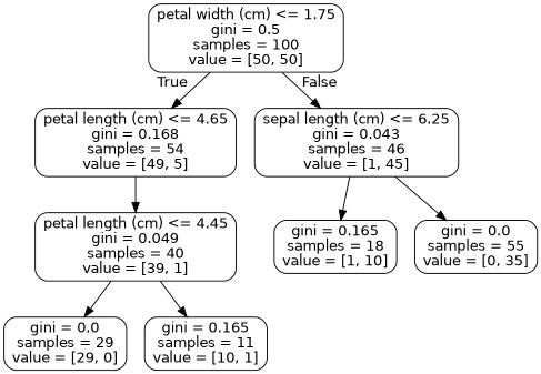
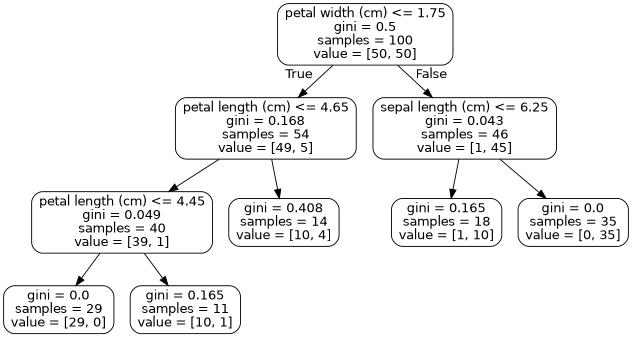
  digraph {
    node [color=black fontname=helvetica shape=box style=rounded]
    edge [fontname=helvetica]
    n1 [label="petal width (cm) <= 1.75\ngini = 0.5\nsamples = 100\nvalue = [50, 50]"]
    n2 [label="petal length (cm) <= 4.65\ngini = 0.168\nsamples = 54\nvalue = [49, 5]"]
    n3 [label="sepal length (cm) <= 6.25\ngini = 0.043\nsamples = 46\nvalue = [1, 45]"]
    n4 [label="petal length (cm) <= 4.45\ngini = 0.049\nsamples = 40\nvalue = [39, 1]"]
+   n5 [label="gini = 0.408\nsamples = 14\nvalue = [10, 4]"]
    n6 [label="gini = 0.165\nsamples = 18\nvalue = [1, 10]"]
-   n7 [label="gini = 0.0\nsamples = 55\nvalue = [0, 35]"]
+   n7 [label="gini = 0.0\nsamples = 35\nvalue = [0, 35]"]
    n8 [label="gini = 0.0\nsamples = 29\nvalue = [29, 0]"]
    n9 [label="gini = 0.165\nsamples = 11\nvalue = [10, 1]"]
    n1 -> n2 [headlabel=True labelangle=45 labeldistance=2.5]
    n1 -> n3 [headlabel=False labelangle=-45 labeldistance=2.5]
    n2 -> n4
+   n2 -> n5
    n3 -> n6
    n3 -> n7
    n4 -> n8
    n4 -> n9
  }
